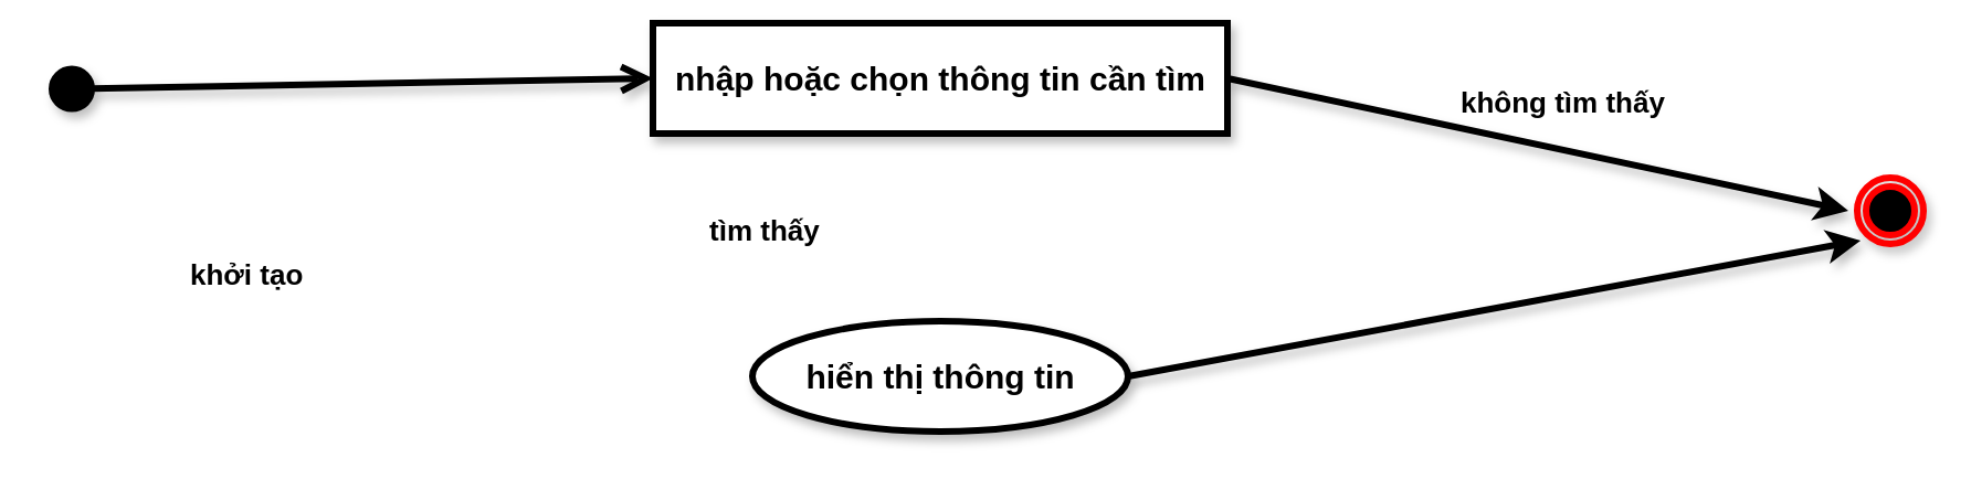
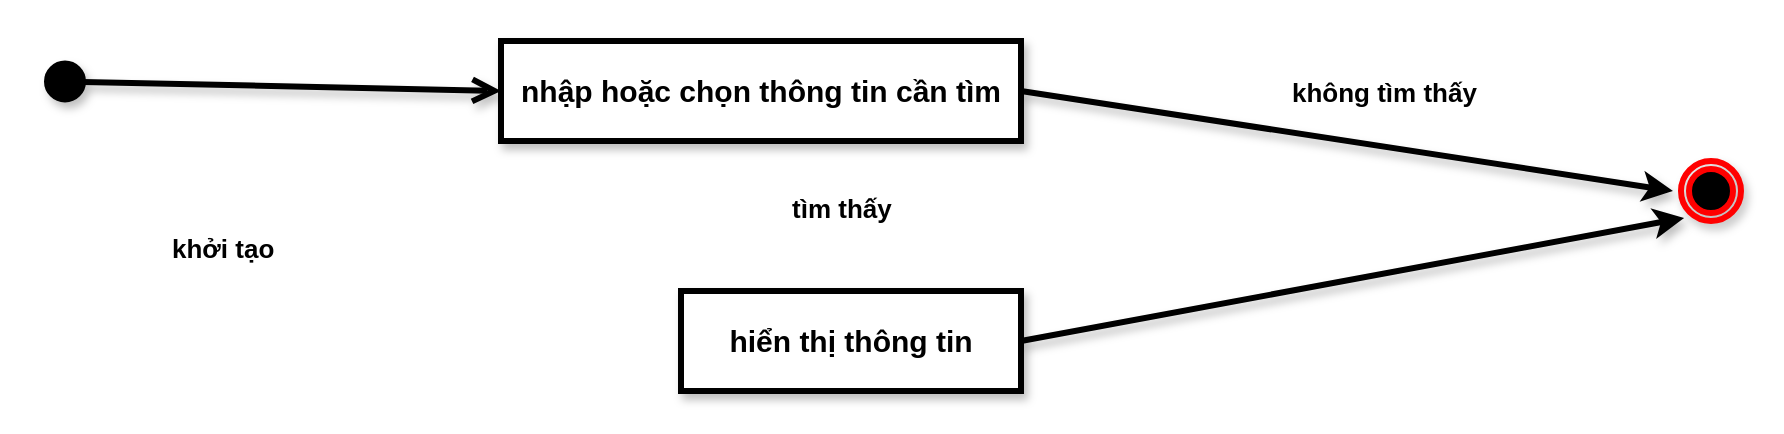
  <mxCell id="0" />
  <mxCell id="1" parent="0" />
  <mxCell id="2" value="" style="html=1;verticalAlign=bottom;startArrow=circle;startFill=1;endArrow=open;startSize=6;endSize=8;rounded=0;strokeWidth=3;shadow=1;entryX=0;entryY=0.5;entryDx=0;entryDy=0;" edge="1" parent="1" target="4"><mxGeometry width="80" relative="1" as="geometry"><mxPoint x="20" y="40" as="sourcePoint" /><mxPoint x="100" y="40" as="targetPoint" /></mxGeometry></mxCell>
  <mxCell id="3" value="" style="ellipse;html=1;shape=endState;fillColor=#000000;strokeColor=#ff0000;strokeWidth=3;perimeterSpacing=4;shadow=1;fontSize=14;" vertex="1" parent="1"><mxGeometry x="840" y="80" width="30" height="30" as="geometry" /></mxCell>
- <mxCell id="4" value="nhập hoặc chọn thông tin cần tìm" style="html=1;shadow=1;strokeWidth=3;fontStyle=1;fontSize=15;" vertex="1" parent="1"><mxGeometry x="295" y="10" width="260" height="50" as="geometry" /></mxCell>
+ <mxCell id="4" value="nhập hoặc chọn thông tin cần tìm" style="html=1;shadow=1;strokeWidth=3;fontStyle=1;fontSize=15;" vertex="1" parent="1"><mxGeometry x="250" y="20" width="260" height="50" as="geometry" /></mxCell>
  <mxCell id="5" style="edgeStyle=none;rounded=0;orthogonalLoop=1;jettySize=auto;html=1;exitX=1;exitY=0.5;exitDx=0;exitDy=0;entryX=0;entryY=0.5;entryDx=0;entryDy=0;shadow=1;fontSize=15;strokeWidth=3;" edge="1" parent="1" source="4" target="3"><mxGeometry relative="1" as="geometry"><mxPoint x="725" y="95" as="sourcePoint" /></mxGeometry></mxCell>
  <mxCell id="6" style="edgeStyle=none;rounded=0;orthogonalLoop=1;jettySize=auto;html=1;exitX=1;exitY=0.5;exitDx=0;exitDy=0;entryX=0;entryY=1;entryDx=0;entryDy=0;shadow=1;fontSize=14;strokeWidth=3;" edge="1" parent="1" source="7" target="3"><mxGeometry relative="1" as="geometry" /></mxCell>
- <mxCell id="7" value="hiển thị thông tin" style="ellipse;html=1;shadow=1;strokeWidth=3;fontStyle=1;fontSize=15;" vertex="1" parent="1"><mxGeometry x="340" y="145" width="170" height="50" as="geometry" /></mxCell>
- <mxCell id="8" value="tìm thấy" style="text;strokeColor=none;fillColor=none;align=left;verticalAlign=top;spacingLeft=4;spacingRight=4;overflow=hidden;rotatable=0;points=[[0,0.5],[1,0.5]];portConstraint=eastwest;shadow=1;fontSize=13;fontStyle=1" vertex="1" parent="1"><mxGeometry x="315" y="90" width="130" height="26" as="geometry" /></mxCell>
- <mxCell id="9" value="không tìm thấy" style="text;strokeColor=none;fillColor=none;align=left;verticalAlign=top;spacingLeft=4;spacingRight=4;overflow=hidden;rotatable=0;points=[[0,0.5],[1,0.5]];portConstraint=eastwest;shadow=1;fontSize=13;fontStyle=1" vertex="1" parent="1"><mxGeometry x="655" y="32" width="130" height="26" as="geometry" /></mxCell>
+ <mxCell id="7" value="hiển thị thông tin" style="html=1;shadow=1;strokeWidth=3;fontStyle=1;fontSize=15;" vertex="1" parent="1"><mxGeometry x="340" y="145" width="170" height="50" as="geometry" /></mxCell>
+ <mxCell id="8" value="tìm thấy" style="text;strokeColor=none;fillColor=none;align=left;verticalAlign=top;spacingLeft=4;spacingRight=4;overflow=hidden;rotatable=0;points=[[0,0.5],[1,0.5]];portConstraint=eastwest;shadow=1;fontSize=13;fontStyle=1" vertex="1" parent="1"><mxGeometry x="390" y="90" width="130" height="26" as="geometry" /></mxCell>
+ <mxCell id="9" value="không tìm thấy" style="text;strokeColor=none;fillColor=none;align=left;verticalAlign=top;spacingLeft=4;spacingRight=4;overflow=hidden;rotatable=0;points=[[0,0.5],[1,0.5]];portConstraint=eastwest;shadow=1;fontSize=13;fontStyle=1" vertex="1" parent="1"><mxGeometry x="640" y="32" width="130" height="26" as="geometry" /></mxCell>
  <mxCell id="10" value="khởi tạo" style="text;strokeColor=none;fillColor=none;align=left;verticalAlign=top;spacingLeft=4;spacingRight=4;overflow=hidden;rotatable=0;points=[[0,0.5],[1,0.5]];portConstraint=eastwest;shadow=1;fontSize=13;fontStyle=1" vertex="1" parent="1"><mxGeometry x="80" y="110" width="130" height="26" as="geometry" /></mxCell>
